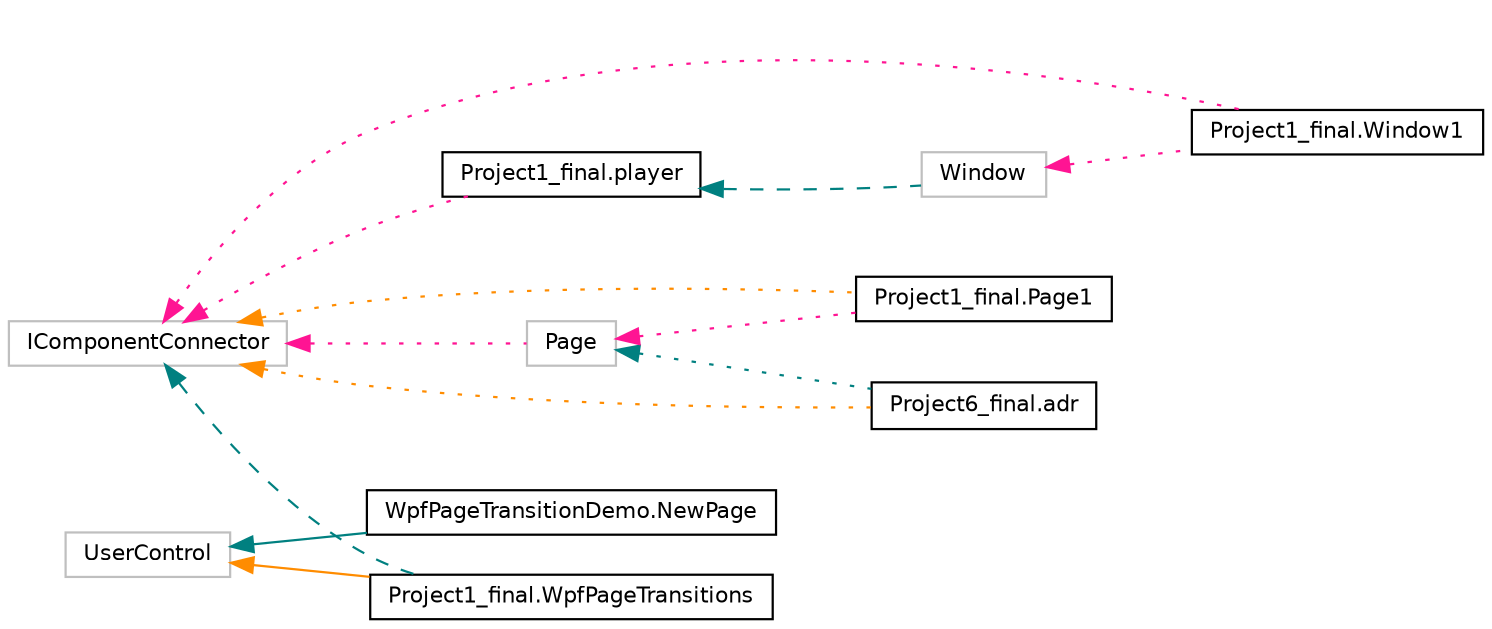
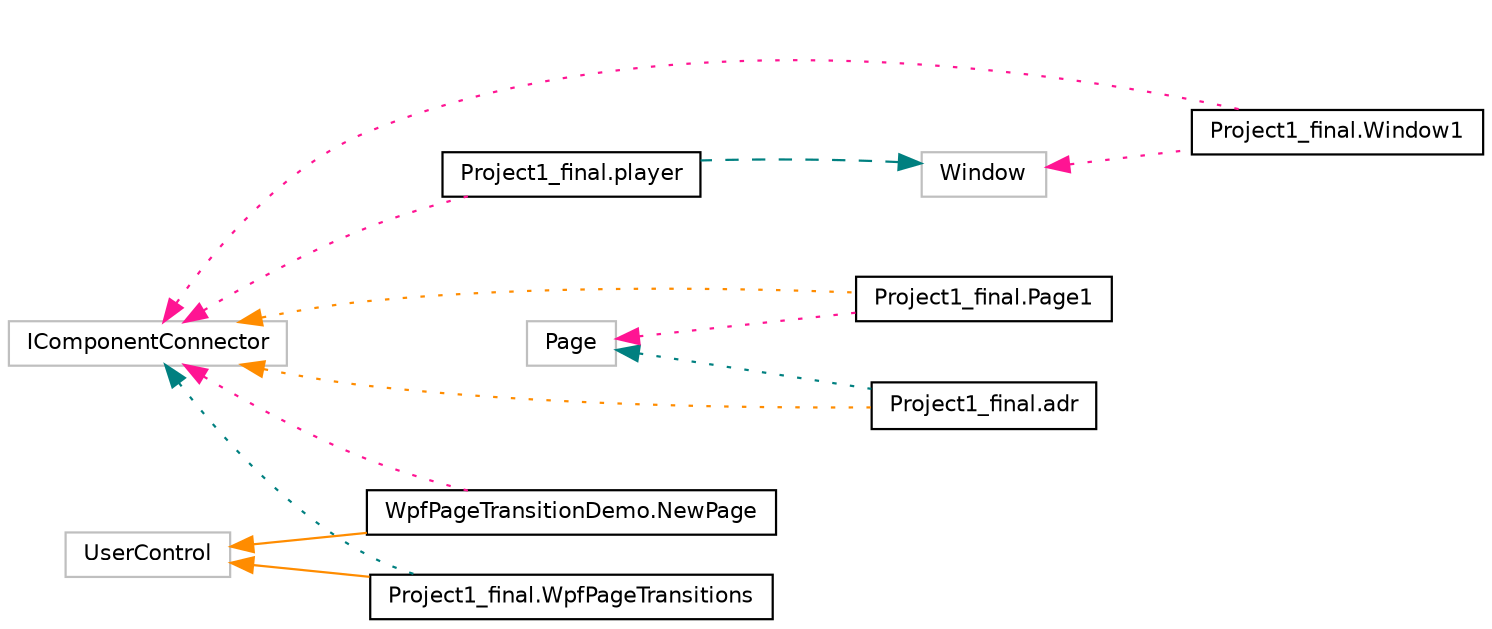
  digraph {
    rankdir=LR
    node [color=black fillcolor=white fontname=Helvetica fontsize=10 shape=record style=filled]
    edge [color=deeppink dir=back fontname=Helvetica fontsize=10 labelfontname=Helvetica labelfontsize=10 style=dotted]
    n1 [color=grey75 height=0.2 label=IComponentConnector width=0.4]
-   n2 [height=0.2 label="Project6_final.adr" width=0.4]
+   n2 [height=0.2 label="Project1_final.adr" width=0.4]
    n3 [height=0.2 label="Project1_final.Page1" width=0.4]
    n4 [height=0.2 label="Project1_final.player" width=0.4]
    n5 [height=0.2 label="Project1_final.Window1" width=0.4]
    n6 [height=0.2 label="Project1_final.WpfPageTransitions" width=0.4]
    n7 [height=0.2 label="WpfPageTransitionDemo.NewPage" width=0.4]
    n8 [color=grey75 height=0.2 label=Page width=0.4]
    n9 [color=grey75 height=0.2 label=UserControl width=0.4]
    n10 [color=grey75 height=0.2 label=Window width=0.4]
    n1 -> n2 [color=darkorange]
    n1 -> n3 [color=darkorange]
    n1 -> n4
    n1 -> n5
-   n1 -> n6 [color=teal style=dashed]
-   n1 -> n8
+   n1 -> n6 [color=teal]
+   n1 -> n7
    n8 -> n2 [color=teal]
    n8 -> n3
    n9 -> n6 [color=darkorange style=solid]
-   n9 -> n7 [color=teal style=solid]
-   n4 -> n10 [color=teal style=dashed]
+   n9 -> n7 [color=darkorange style=solid]
+   n10 -> n4 [color=teal style=dashed]
    n10 -> n5
  }
